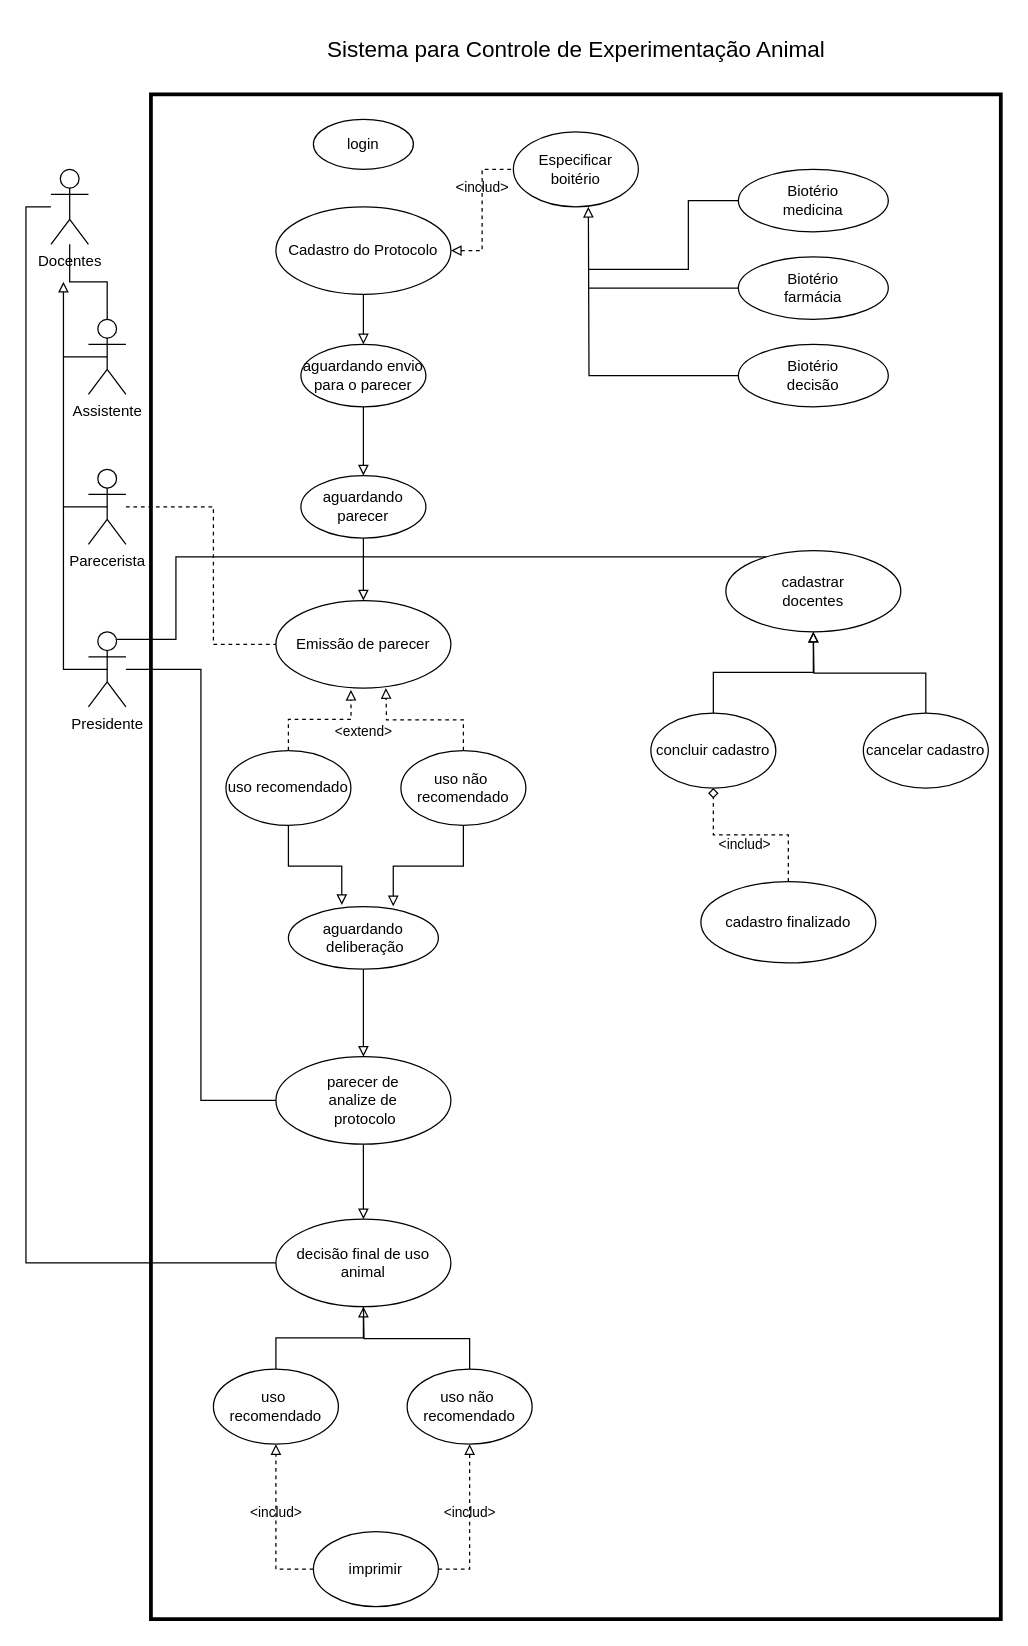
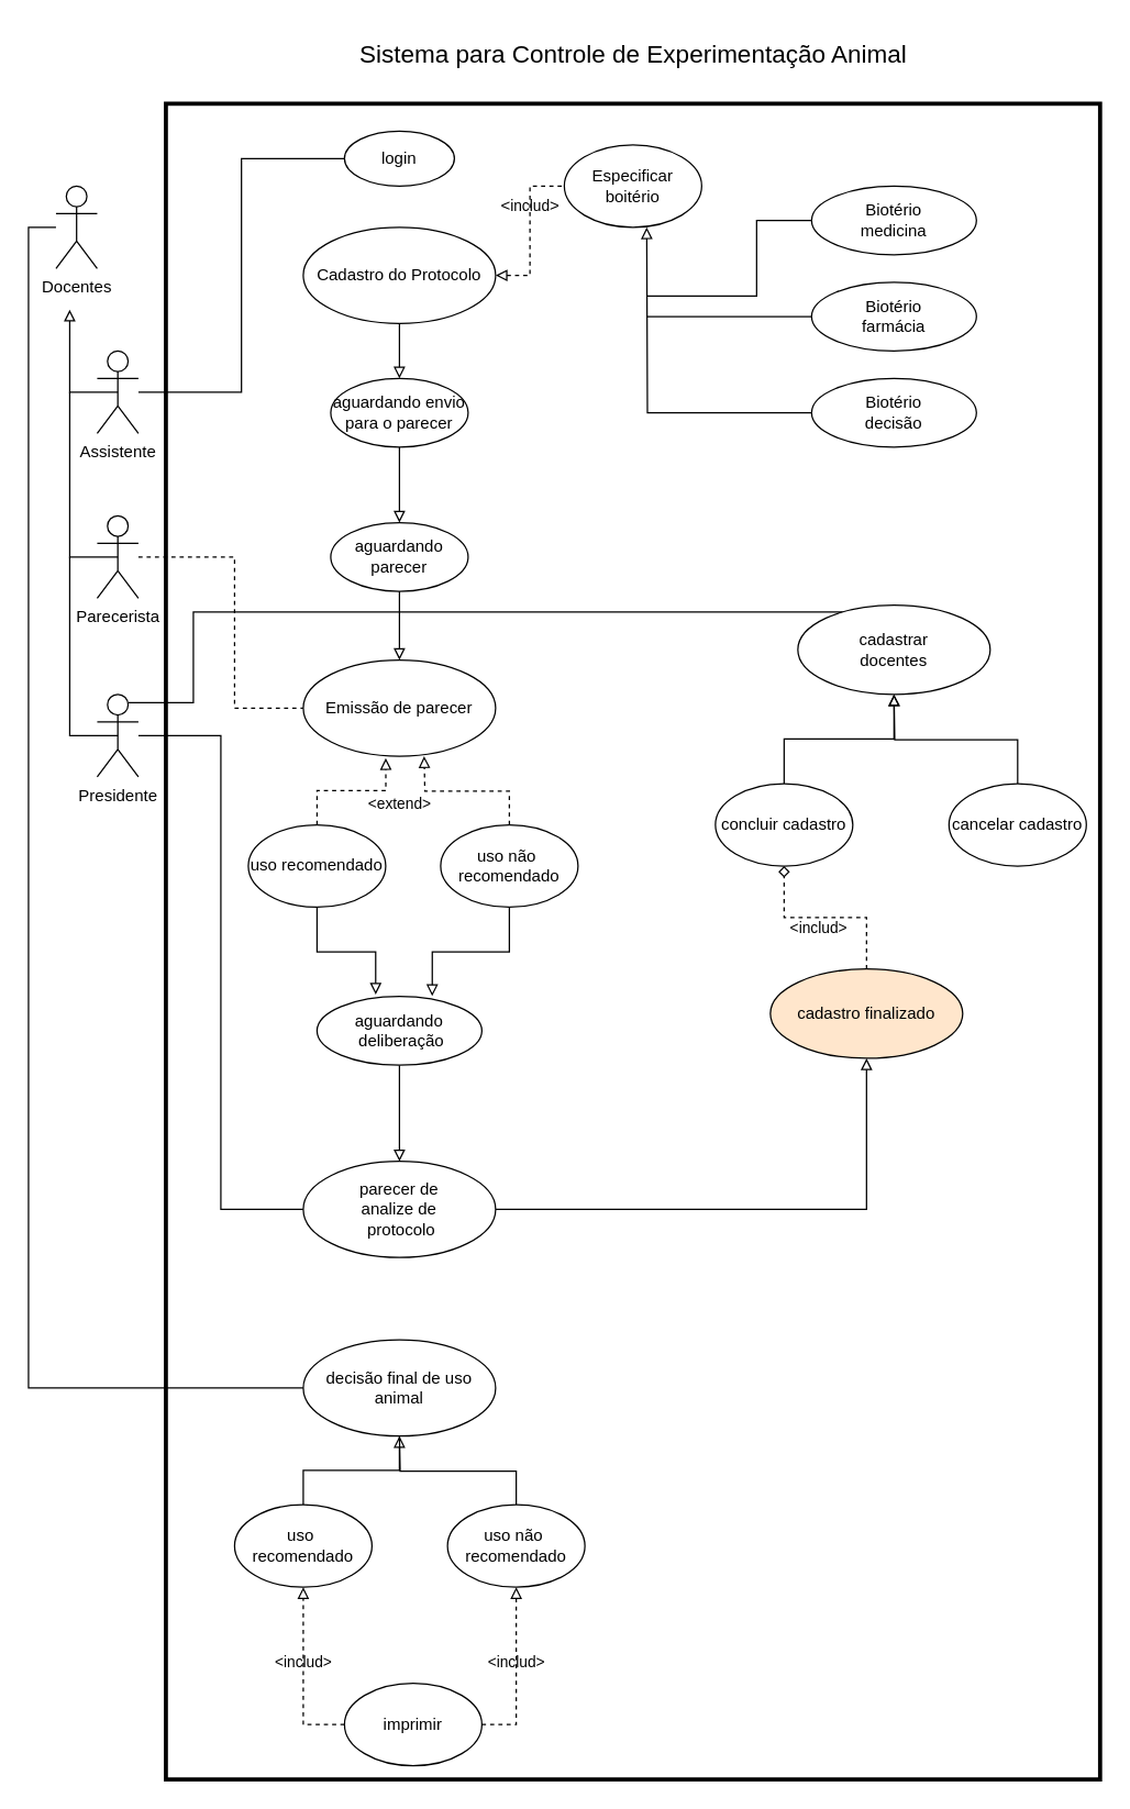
  <mxCell id="0" />
  <mxCell id="1" parent="0" />
  <mxCell id="2" style="edgeStyle=orthogonalEdgeStyle;rounded=0;orthogonalLoop=1;jettySize=auto;html=1;entryX=0;entryY=0.5;entryDx=0;entryDy=0;fontSize=11;startArrow=none;startFill=0;endArrow=none;endFill=0;" edge="1" parent="1" source="3" target="41"><mxGeometry relative="1" as="geometry"><Array as="points"><mxPoint x="20" y="165" /><mxPoint x="20" y="1010" /></Array></mxGeometry></mxCell>
  <mxCell id="3" value="Docentes" style="shape=umlActor;verticalLabelPosition=bottom;verticalAlign=top;html=1;outlineConnect=0;" vertex="1" parent="1"><mxGeometry x="40" y="135" width="30" height="60" as="geometry" /></mxCell>
  <mxCell id="4" style="edgeStyle=orthogonalEdgeStyle;rounded=0;orthogonalLoop=1;jettySize=auto;html=1;exitX=0.5;exitY=0.5;exitDx=0;exitDy=0;exitPerimeter=0;endArrow=block;endFill=0;" edge="1" parent="1" source="6"><mxGeometry relative="1" as="geometry"><mxPoint x="50" y="225" as="targetPoint" /></mxGeometry></mxCell>
- <mxCell id="5" style="edgeStyle=orthogonalEdgeStyle;rounded=0;orthogonalLoop=1;jettySize=auto;html=1;endArrow=none;endFill=0;" edge="1" parent="1" source="6" target="3"><mxGeometry relative="1" as="geometry" /></mxCell>
+ <mxCell id="5" style="edgeStyle=orthogonalEdgeStyle;rounded=0;orthogonalLoop=1;jettySize=auto;html=1;entryX=0;entryY=0.5;entryDx=0;entryDy=0;endArrow=none;endFill=0;" edge="1" parent="1" source="6" target="61"><mxGeometry relative="1" as="geometry" /></mxCell>
  <mxCell id="6" value="Assistente" style="shape=umlActor;verticalLabelPosition=bottom;verticalAlign=top;html=1;outlineConnect=0;" vertex="1" parent="1"><mxGeometry x="70" y="255" width="30" height="60" as="geometry" /></mxCell>
  <mxCell id="7" style="edgeStyle=orthogonalEdgeStyle;rounded=0;orthogonalLoop=1;jettySize=auto;html=1;exitX=0.5;exitY=0.5;exitDx=0;exitDy=0;exitPerimeter=0;endArrow=none;endFill=0;" edge="1" parent="1" source="9"><mxGeometry relative="1" as="geometry"><mxPoint x="50" y="285" as="targetPoint" /></mxGeometry></mxCell>
  <mxCell id="8" style="edgeStyle=orthogonalEdgeStyle;rounded=0;orthogonalLoop=1;jettySize=auto;html=1;fontSize=11;startArrow=none;startFill=0;endArrow=none;endFill=0;dashed=1;" edge="1" parent="1" source="9" target="21"><mxGeometry relative="1" as="geometry"><Array as="points"><mxPoint x="170" y="405" /><mxPoint x="170" y="515" /></Array></mxGeometry></mxCell>
  <mxCell id="9" value="Parecerista" style="shape=umlActor;verticalLabelPosition=bottom;verticalAlign=top;html=1;outlineConnect=0;" vertex="1" parent="1"><mxGeometry x="70" y="375" width="30" height="60" as="geometry" /></mxCell>
  <mxCell id="10" style="edgeStyle=orthogonalEdgeStyle;rounded=0;orthogonalLoop=1;jettySize=auto;html=1;entryX=0;entryY=0.5;entryDx=0;entryDy=0;endArrow=none;endFill=0;dashed=1;startArrow=block;startFill=0;" edge="1" parent="1" source="12" target="13"><mxGeometry relative="1" as="geometry" /></mxCell>
  <mxCell id="11" style="edgeStyle=orthogonalEdgeStyle;rounded=0;orthogonalLoop=1;jettySize=auto;html=1;entryX=0.5;entryY=0;entryDx=0;entryDy=0;fontSize=11;startArrow=none;startFill=0;endArrow=block;endFill=0;" edge="1" parent="1" source="12" target="34"><mxGeometry relative="1" as="geometry" /></mxCell>
  <mxCell id="12" value="Cadastro do Protocolo" style="ellipse;whiteSpace=wrap;html=1;" vertex="1" parent="1"><mxGeometry x="220" y="165" width="140" height="70" as="geometry" /></mxCell>
  <mxCell id="13" value="Especificar&lt;br&gt;boitério" style="ellipse;whiteSpace=wrap;html=1;" vertex="1" parent="1"><mxGeometry x="410" y="105" width="100" height="60" as="geometry" /></mxCell>
  <mxCell id="14" style="edgeStyle=orthogonalEdgeStyle;rounded=0;orthogonalLoop=1;jettySize=auto;html=1;endArrow=block;endFill=0;" edge="1" parent="1" source="15"><mxGeometry relative="1" as="geometry"><mxPoint x="470" y="165" as="targetPoint" /></mxGeometry></mxCell>
  <mxCell id="15" value="Biotério&lt;br&gt;decisão" style="ellipse;whiteSpace=wrap;html=1;" vertex="1" parent="1"><mxGeometry x="590" y="275" width="120" height="50" as="geometry" /></mxCell>
  <mxCell id="16" style="edgeStyle=orthogonalEdgeStyle;rounded=0;orthogonalLoop=1;jettySize=auto;html=1;endArrow=none;endFill=0;" edge="1" parent="1" source="17"><mxGeometry relative="1" as="geometry"><mxPoint x="470" y="230" as="targetPoint" /></mxGeometry></mxCell>
  <mxCell id="17" value="Biotério&lt;br&gt;farmácia" style="ellipse;whiteSpace=wrap;html=1;" vertex="1" parent="1"><mxGeometry x="590" y="205" width="120" height="50" as="geometry" /></mxCell>
  <mxCell id="18" style="edgeStyle=orthogonalEdgeStyle;rounded=0;orthogonalLoop=1;jettySize=auto;html=1;exitX=0;exitY=0.5;exitDx=0;exitDy=0;endArrow=none;endFill=0;" edge="1" parent="1" source="19"><mxGeometry relative="1" as="geometry"><mxPoint x="470" y="215" as="targetPoint" /><Array as="points"><mxPoint x="550" y="160" /><mxPoint x="550" y="215" /></Array></mxGeometry></mxCell>
  <mxCell id="19" value="Biotério&lt;br&gt;medicina" style="ellipse;whiteSpace=wrap;html=1;" vertex="1" parent="1"><mxGeometry x="590" y="135" width="120" height="50" as="geometry" /></mxCell>
  <mxCell id="20" value="&amp;lt;&lt;font style=&quot;font-size: 11px;&quot;&gt;includ&lt;/font&gt;&amp;gt;" style="text;html=1;align=center;verticalAlign=middle;resizable=0;points=[];autosize=1;strokeColor=none;fillColor=none;" vertex="1" parent="1"><mxGeometry x="350" y="135" width="70" height="30" as="geometry" /></mxCell>
  <mxCell id="21" value="Emissão de parecer" style="ellipse;whiteSpace=wrap;html=1;" vertex="1" parent="1"><mxGeometry x="220" y="480" width="140" height="70" as="geometry" /></mxCell>
  <mxCell id="22" style="edgeStyle=orthogonalEdgeStyle;rounded=0;orthogonalLoop=1;jettySize=auto;html=1;exitX=0.5;exitY=0.5;exitDx=0;exitDy=0;exitPerimeter=0;fontSize=11;startArrow=none;startFill=0;endArrow=none;endFill=0;" edge="1" parent="1" source="25"><mxGeometry relative="1" as="geometry"><mxPoint x="50" y="405" as="targetPoint" /></mxGeometry></mxCell>
  <mxCell id="23" style="edgeStyle=orthogonalEdgeStyle;rounded=0;orthogonalLoop=1;jettySize=auto;html=1;entryX=0;entryY=0.5;entryDx=0;entryDy=0;fontSize=11;startArrow=none;startFill=0;endArrow=none;endFill=0;" edge="1" parent="1" source="25" target="40"><mxGeometry relative="1" as="geometry" /></mxCell>
  <mxCell id="24" style="edgeStyle=orthogonalEdgeStyle;rounded=0;orthogonalLoop=1;jettySize=auto;html=1;fontSize=11;startArrow=none;startFill=0;endArrow=none;endFill=0;exitX=0.75;exitY=0.1;exitDx=0;exitDy=0;exitPerimeter=0;" edge="1" parent="1" source="25" target="51"><mxGeometry relative="1" as="geometry"><Array as="points"><mxPoint x="140" y="511" /><mxPoint x="140" y="445" /></Array></mxGeometry></mxCell>
  <mxCell id="25" value="Presidente" style="shape=umlActor;verticalLabelPosition=bottom;verticalAlign=top;html=1;outlineConnect=0;" vertex="1" parent="1"><mxGeometry x="70" y="505" width="30" height="60" as="geometry" /></mxCell>
  <mxCell id="26" style="edgeStyle=orthogonalEdgeStyle;rounded=0;orthogonalLoop=1;jettySize=auto;html=1;exitX=0.5;exitY=0;exitDx=0;exitDy=0;dashed=1;fontSize=11;startArrow=none;startFill=0;endArrow=block;endFill=0;" edge="1" parent="1" source="28"><mxGeometry relative="1" as="geometry"><mxPoint x="308" y="550" as="targetPoint" /></mxGeometry></mxCell>
  <mxCell id="27" style="edgeStyle=orthogonalEdgeStyle;rounded=0;orthogonalLoop=1;jettySize=auto;html=1;entryX=0.699;entryY=-0.006;entryDx=0;entryDy=0;entryPerimeter=0;fontSize=11;startArrow=none;startFill=0;endArrow=block;endFill=0;" edge="1" parent="1" source="28" target="38"><mxGeometry relative="1" as="geometry" /></mxCell>
  <mxCell id="28" value="uso não&amp;nbsp;&lt;br&gt;recomendado" style="ellipse;whiteSpace=wrap;html=1;" vertex="1" parent="1"><mxGeometry x="320" y="600" width="100" height="60" as="geometry" /></mxCell>
  <mxCell id="29" style="edgeStyle=orthogonalEdgeStyle;rounded=0;orthogonalLoop=1;jettySize=auto;html=1;entryX=0.429;entryY=1.021;entryDx=0;entryDy=0;entryPerimeter=0;fontSize=11;startArrow=none;startFill=0;endArrow=block;endFill=0;dashed=1;" edge="1" parent="1" source="31" target="21"><mxGeometry relative="1" as="geometry" /></mxCell>
  <mxCell id="30" style="edgeStyle=orthogonalEdgeStyle;rounded=0;orthogonalLoop=1;jettySize=auto;html=1;entryX=0.356;entryY=-0.029;entryDx=0;entryDy=0;entryPerimeter=0;fontSize=11;startArrow=none;startFill=0;endArrow=block;endFill=0;" edge="1" parent="1" source="31" target="38"><mxGeometry relative="1" as="geometry" /></mxCell>
  <mxCell id="31" value="uso recomendado" style="ellipse;whiteSpace=wrap;html=1;" vertex="1" parent="1"><mxGeometry x="180" y="600" width="100" height="60" as="geometry" /></mxCell>
  <mxCell id="32" value="&amp;lt;extend&amp;gt;" style="text;html=1;align=center;verticalAlign=middle;resizable=0;points=[];autosize=1;strokeColor=none;fillColor=none;fontSize=11;" vertex="1" parent="1"><mxGeometry x="255" y="570" width="70" height="30" as="geometry" /></mxCell>
  <mxCell id="33" style="edgeStyle=orthogonalEdgeStyle;rounded=0;orthogonalLoop=1;jettySize=auto;html=1;entryX=0.5;entryY=0;entryDx=0;entryDy=0;fontSize=11;startArrow=none;startFill=0;endArrow=block;endFill=0;" edge="1" parent="1" source="34" target="36"><mxGeometry relative="1" as="geometry" /></mxCell>
  <mxCell id="34" value="aguardando envio&lt;br&gt;para o parecer" style="ellipse;whiteSpace=wrap;html=1;" vertex="1" parent="1"><mxGeometry x="240" y="275" width="100" height="50" as="geometry" /></mxCell>
  <mxCell id="35" style="edgeStyle=orthogonalEdgeStyle;rounded=0;orthogonalLoop=1;jettySize=auto;html=1;entryX=0.5;entryY=0;entryDx=0;entryDy=0;fontSize=11;startArrow=none;startFill=0;endArrow=block;endFill=0;" edge="1" parent="1" source="36" target="21"><mxGeometry relative="1" as="geometry" /></mxCell>
  <mxCell id="36" value="aguardando parecer" style="ellipse;whiteSpace=wrap;html=1;" vertex="1" parent="1"><mxGeometry x="240" y="380" width="100" height="50" as="geometry" /></mxCell>
  <mxCell id="37" style="edgeStyle=orthogonalEdgeStyle;rounded=0;orthogonalLoop=1;jettySize=auto;html=1;exitX=0.5;exitY=1;exitDx=0;exitDy=0;entryX=0.5;entryY=0;entryDx=0;entryDy=0;fontSize=11;startArrow=none;startFill=0;endArrow=block;endFill=0;" edge="1" parent="1" source="38" target="40"><mxGeometry relative="1" as="geometry" /></mxCell>
  <mxCell id="38" value="aguardando&lt;br&gt;&amp;nbsp;deliberação" style="ellipse;whiteSpace=wrap;html=1;" vertex="1" parent="1"><mxGeometry x="230" y="725" width="120" height="50" as="geometry" /></mxCell>
- <mxCell id="39" style="edgeStyle=orthogonalEdgeStyle;rounded=0;orthogonalLoop=1;jettySize=auto;html=1;entryX=0.5;entryY=0;entryDx=0;entryDy=0;fontSize=11;startArrow=none;startFill=0;endArrow=block;endFill=0;" edge="1" parent="1" source="40" target="41"><mxGeometry relative="1" as="geometry" /></mxCell>
+ <mxCell id="39" style="edgeStyle=orthogonalEdgeStyle;rounded=0;orthogonalLoop=1;jettySize=auto;html=1;fontSize=11;startArrow=none;startFill=0;endArrow=block;endFill=0;" edge="1" parent="1" source="40" target="53"><mxGeometry relative="1" as="geometry" /></mxCell>
  <mxCell id="40" value="parecer de&lt;br&gt;analize de&lt;br&gt;&amp;nbsp;protocolo" style="ellipse;whiteSpace=wrap;html=1;" vertex="1" parent="1"><mxGeometry x="220" y="845" width="140" height="70" as="geometry" /></mxCell>
  <mxCell id="41" value="decisão final de uso animal" style="ellipse;whiteSpace=wrap;html=1;" vertex="1" parent="1"><mxGeometry x="220" y="975" width="140" height="70" as="geometry" /></mxCell>
  <mxCell id="42" style="edgeStyle=orthogonalEdgeStyle;rounded=0;orthogonalLoop=1;jettySize=auto;html=1;entryX=0.5;entryY=1;entryDx=0;entryDy=0;fontSize=11;startArrow=none;startFill=0;endArrow=block;endFill=0;" edge="1" parent="1" source="43" target="41"><mxGeometry relative="1" as="geometry" /></mxCell>
  <mxCell id="43" value="uso&amp;nbsp;&lt;br&gt;recomendado" style="ellipse;whiteSpace=wrap;html=1;" vertex="1" parent="1"><mxGeometry x="170" y="1095" width="100" height="60" as="geometry" /></mxCell>
  <mxCell id="44" style="edgeStyle=orthogonalEdgeStyle;rounded=0;orthogonalLoop=1;jettySize=auto;html=1;exitX=0;exitY=0.5;exitDx=0;exitDy=0;entryX=0.5;entryY=1;entryDx=0;entryDy=0;fontSize=11;startArrow=none;startFill=0;endArrow=block;endFill=0;dashed=1;" edge="1" parent="1" source="46" target="43"><mxGeometry relative="1" as="geometry" /></mxCell>
  <mxCell id="45" style="edgeStyle=orthogonalEdgeStyle;rounded=0;orthogonalLoop=1;jettySize=auto;html=1;entryX=0.5;entryY=1;entryDx=0;entryDy=0;dashed=1;fontSize=11;startArrow=none;startFill=0;endArrow=block;endFill=0;exitX=1;exitY=0.5;exitDx=0;exitDy=0;" edge="1" parent="1" source="46" target="50"><mxGeometry relative="1" as="geometry" /></mxCell>
  <mxCell id="46" value="imprimir" style="ellipse;whiteSpace=wrap;html=1;" vertex="1" parent="1"><mxGeometry x="250" y="1225" width="100" height="60" as="geometry" /></mxCell>
  <mxCell id="47" value="&amp;lt;includ&amp;gt;" style="text;html=1;align=center;verticalAlign=middle;resizable=0;points=[];autosize=1;strokeColor=none;fillColor=none;fontSize=11;" vertex="1" parent="1"><mxGeometry x="185" y="1195" width="70" height="30" as="geometry" /></mxCell>
  <mxCell id="48" value="&amp;lt;includ&amp;gt;" style="text;html=1;align=center;verticalAlign=middle;resizable=0;points=[];autosize=1;strokeColor=none;fillColor=none;fontSize=11;" vertex="1" parent="1"><mxGeometry x="340" y="1195" width="70" height="30" as="geometry" /></mxCell>
  <mxCell id="49" style="edgeStyle=orthogonalEdgeStyle;rounded=0;orthogonalLoop=1;jettySize=auto;html=1;exitX=0.5;exitY=0;exitDx=0;exitDy=0;fontSize=11;startArrow=none;startFill=0;endArrow=none;endFill=0;" edge="1" parent="1" source="50"><mxGeometry relative="1" as="geometry"><mxPoint x="290" y="1045" as="targetPoint" /></mxGeometry></mxCell>
  <mxCell id="50" value="uso não&amp;nbsp;&lt;br&gt;recomendado" style="ellipse;whiteSpace=wrap;html=1;" vertex="1" parent="1"><mxGeometry x="325" y="1095" width="100" height="60" as="geometry" /></mxCell>
  <mxCell id="51" value="cadastrar&lt;br&gt;docentes" style="ellipse;whiteSpace=wrap;html=1;" vertex="1" parent="1"><mxGeometry x="580" y="440" width="140" height="65" as="geometry" /></mxCell>
  <mxCell id="52" style="edgeStyle=orthogonalEdgeStyle;rounded=0;orthogonalLoop=1;jettySize=auto;html=1;exitX=0.5;exitY=0;exitDx=0;exitDy=0;entryX=0.5;entryY=1;entryDx=0;entryDy=0;fontSize=11;startArrow=none;startFill=0;endArrow=diamond;endFill=0;dashed=1;" edge="1" parent="1" source="53" target="57"><mxGeometry relative="1" as="geometry" /></mxCell>
- <mxCell id="53" value="cadastro finalizado" style="ellipse;whiteSpace=wrap;html=1;" vertex="1" parent="1"><mxGeometry x="560" y="705" width="140" height="65" as="geometry" /></mxCell>
+ <mxCell id="53" value="cadastro finalizado" style="ellipse;whiteSpace=wrap;html=1;fillColor=#ffe6cc;" vertex="1" parent="1"><mxGeometry x="560" y="705" width="140" height="65" as="geometry" /></mxCell>
  <mxCell id="54" style="edgeStyle=orthogonalEdgeStyle;rounded=0;orthogonalLoop=1;jettySize=auto;html=1;exitX=0.5;exitY=0;exitDx=0;exitDy=0;fontSize=11;startArrow=none;startFill=0;endArrow=block;endFill=0;" edge="1" parent="1" source="55"><mxGeometry relative="1" as="geometry"><mxPoint x="650" y="505" as="targetPoint" /></mxGeometry></mxCell>
  <mxCell id="55" value="cancelar cadastro" style="ellipse;whiteSpace=wrap;html=1;" vertex="1" parent="1"><mxGeometry x="690" y="570" width="100" height="60" as="geometry" /></mxCell>
  <mxCell id="56" style="edgeStyle=orthogonalEdgeStyle;rounded=0;orthogonalLoop=1;jettySize=auto;html=1;entryX=0.5;entryY=1;entryDx=0;entryDy=0;fontSize=11;startArrow=none;startFill=0;endArrow=block;endFill=0;" edge="1" parent="1" source="57" target="51"><mxGeometry relative="1" as="geometry" /></mxCell>
  <mxCell id="57" value="concluir cadastro" style="ellipse;whiteSpace=wrap;html=1;" vertex="1" parent="1"><mxGeometry x="520" y="570" width="100" height="60" as="geometry" /></mxCell>
  <mxCell id="58" value="&amp;lt;includ&amp;gt;" style="text;html=1;align=center;verticalAlign=middle;resizable=0;points=[];autosize=1;strokeColor=none;fillColor=none;fontSize=11;" vertex="1" parent="1"><mxGeometry x="560" y="660" width="70" height="30" as="geometry" /></mxCell>
  <mxCell id="59" value="" style="rounded=0;whiteSpace=wrap;html=1;fontSize=11;gradientColor=none;fillColor=none;strokeWidth=3;" vertex="1" parent="1"><mxGeometry x="120" width="680" height="1220" as="geometry" y="75" /></mxCell>
  <mxCell id="60" value="&lt;font style=&quot;font-size: 18px;&quot;&gt;Sistema para Controle de Experimentação Animal&lt;/font&gt;" style="text;html=1;align=center;verticalAlign=middle;resizable=0;points=[];autosize=1;strokeColor=none;fillColor=none;fontSize=11;" vertex="1" parent="1"><mxGeometry x="250" y="20" width="420" height="40" as="geometry" /></mxCell>
  <mxCell id="61" value="login" style="ellipse;whiteSpace=wrap;html=1;" vertex="1" parent="1"><mxGeometry x="250" y="95" width="80" height="40" as="geometry" /></mxCell>
